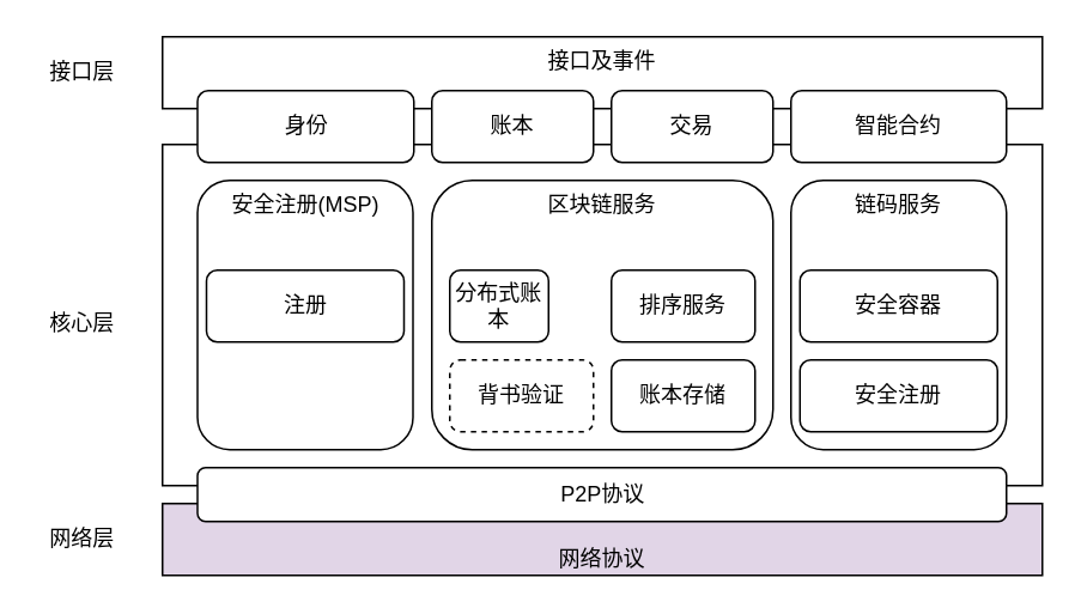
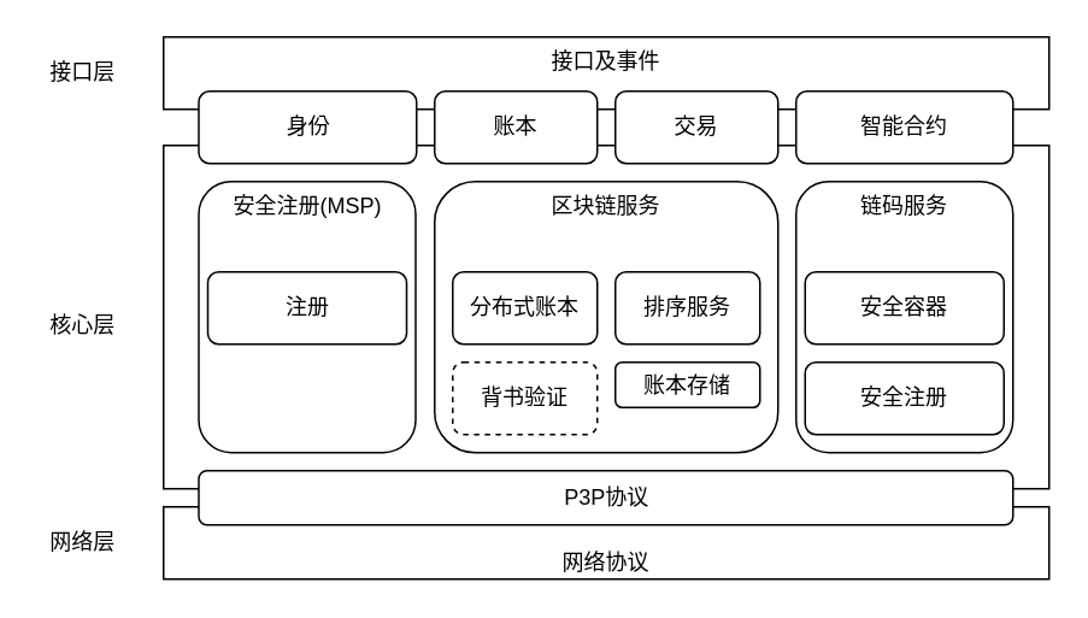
  <mxCell id="0" />
  <mxCell id="1" parent="0" />
  <mxCell id="2" value="接口及事件" style="rounded=0;whiteSpace=wrap;html=1;verticalAlign=top;" vertex="1" parent="1"><mxGeometry x="90" y="20" width="490" height="40" as="geometry" /></mxCell>
  <mxCell id="3" value="" style="rounded=0;whiteSpace=wrap;html=1;" vertex="1" parent="1"><mxGeometry x="90" y="80" width="490" height="190" as="geometry" /></mxCell>
- <mxCell id="4" value="网络协议" style="rounded=0;whiteSpace=wrap;html=1;verticalAlign=bottom;fillColor=#e1d5e7;" vertex="1" parent="1"><mxGeometry x="90" y="280" width="490" height="40" as="geometry" /></mxCell>
- <mxCell id="5" value="P2P协议" style="rounded=1;whiteSpace=wrap;html=1;" vertex="1" parent="1"><mxGeometry x="109.5" y="260" width="450.5" height="30" as="geometry" /></mxCell>
+ <mxCell id="4" value="网络协议" style="rounded=0;whiteSpace=wrap;html=1;verticalAlign=bottom;" vertex="1" parent="1"><mxGeometry x="90" y="280" width="490" height="40" as="geometry" /></mxCell>
+ <mxCell id="5" value="P3P协议" style="rounded=1;whiteSpace=wrap;html=1;" vertex="1" parent="1"><mxGeometry x="109.5" y="260" width="450.5" height="30" as="geometry" /></mxCell>
  <mxCell id="6" value="安全注册(MSP)" style="rounded=1;whiteSpace=wrap;html=1;verticalAlign=top;" vertex="1" parent="1"><mxGeometry x="109.5" y="100" width="120" height="150" as="geometry" /></mxCell>
  <mxCell id="7" value="注册" style="rounded=1;whiteSpace=wrap;html=1;" vertex="1" parent="1"><mxGeometry x="114.5" y="150" width="110" height="40" as="geometry" /></mxCell>
  <mxCell id="8" value="区块链服务" style="rounded=1;whiteSpace=wrap;html=1;verticalAlign=top;" vertex="1" parent="1"><mxGeometry x="240" y="100" width="190" height="150" as="geometry" /></mxCell>
- <mxCell id="9" value="分布式账本" style="rounded=1;whiteSpace=wrap;html=1;" vertex="1" parent="1"><mxGeometry x="250" y="150" width="55" height="40" as="geometry" /></mxCell>
+ <mxCell id="9" value="分布式账本" style="rounded=1;whiteSpace=wrap;html=1;" vertex="1" parent="1"><mxGeometry x="250" y="150" width="80" height="40" as="geometry" /></mxCell>
  <mxCell id="10" value="排序服务" style="rounded=1;whiteSpace=wrap;html=1;" vertex="1" parent="1"><mxGeometry x="340" y="150" width="80" height="40" as="geometry" /></mxCell>
  <mxCell id="11" value="背书验证" style="rounded=1;whiteSpace=wrap;html=1;dashed=1;" vertex="1" parent="1"><mxGeometry x="250" y="200" width="80" height="40" as="geometry" /></mxCell>
- <mxCell id="12" value="账本存储" style="rounded=1;whiteSpace=wrap;html=1;" vertex="1" parent="1"><mxGeometry x="340" y="200" width="80" height="40" as="geometry" /></mxCell>
+ <mxCell id="12" value="账本存储" style="rounded=1;whiteSpace=wrap;html=1;" vertex="1" parent="1"><mxGeometry x="340" y="200" width="80" height="25" as="geometry" /></mxCell>
  <mxCell id="13" value="链码服务" style="rounded=1;whiteSpace=wrap;html=1;verticalAlign=top;" vertex="1" parent="1"><mxGeometry x="440" y="100" width="120" height="150" as="geometry" /></mxCell>
  <mxCell id="14" value="安全容器" style="rounded=1;whiteSpace=wrap;html=1;" vertex="1" parent="1"><mxGeometry x="445" y="150" width="110" height="40" as="geometry" /></mxCell>
  <mxCell id="15" value="安全注册" style="rounded=1;whiteSpace=wrap;html=1;" vertex="1" parent="1"><mxGeometry x="445" y="200" width="110" height="40" as="geometry" /></mxCell>
  <mxCell id="16" value="身份" style="rounded=1;whiteSpace=wrap;html=1;" vertex="1" parent="1"><mxGeometry x="109.5" y="50" width="120.5" height="40" as="geometry" /></mxCell>
  <mxCell id="17" value="账本" style="rounded=1;whiteSpace=wrap;html=1;" vertex="1" parent="1"><mxGeometry x="240" y="50" width="90" height="40" as="geometry" /></mxCell>
  <mxCell id="18" value="交易" style="rounded=1;whiteSpace=wrap;html=1;" vertex="1" parent="1"><mxGeometry x="340" y="50" width="90" height="40" as="geometry" /></mxCell>
  <mxCell id="19" value="智能合约" style="rounded=1;whiteSpace=wrap;html=1;" vertex="1" parent="1"><mxGeometry x="440" y="50" width="120" height="40" as="geometry" /></mxCell>
  <mxCell id="20" value="接口层" style="text;html=1;resizable=0;autosize=1;align=center;verticalAlign=middle;points=[];fillColor=none;strokeColor=none;rounded=0;" vertex="1" parent="1"><mxGeometry x="20" y="30" width="50" height="20" as="geometry" /></mxCell>
  <mxCell id="21" value="核心层" style="text;html=1;resizable=0;autosize=1;align=center;verticalAlign=middle;points=[];fillColor=none;strokeColor=none;rounded=0;" vertex="1" parent="1"><mxGeometry x="20" y="170" width="50" height="20" as="geometry" /></mxCell>
  <mxCell id="22" value="网络层" style="text;html=1;resizable=0;autosize=1;align=center;verticalAlign=middle;points=[];fillColor=none;strokeColor=none;rounded=0;" vertex="1" parent="1"><mxGeometry x="20" y="290" width="50" height="20" as="geometry" /></mxCell>
